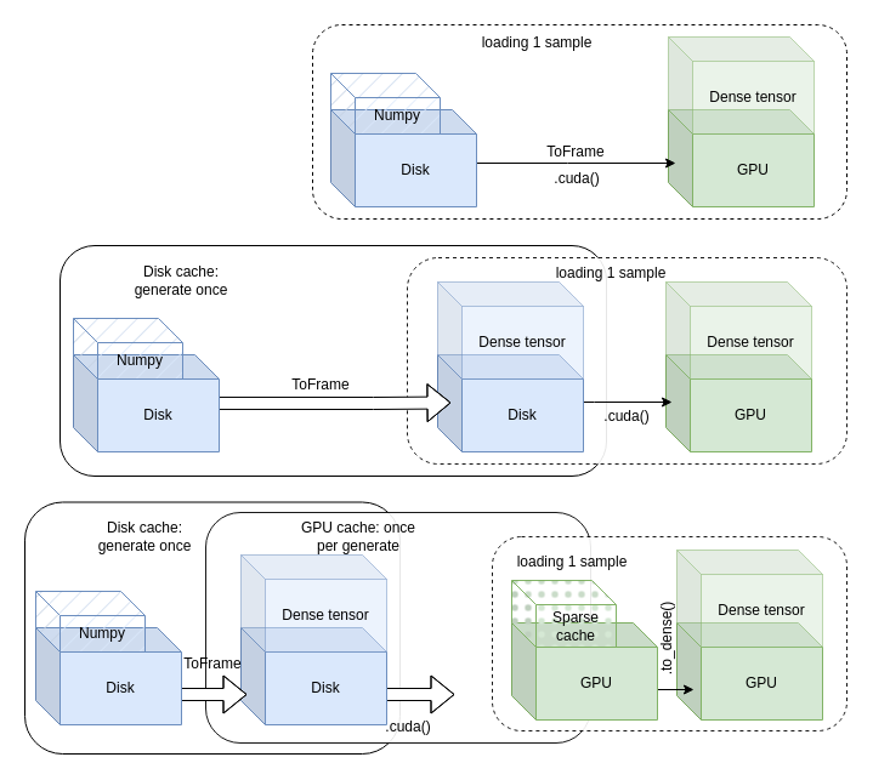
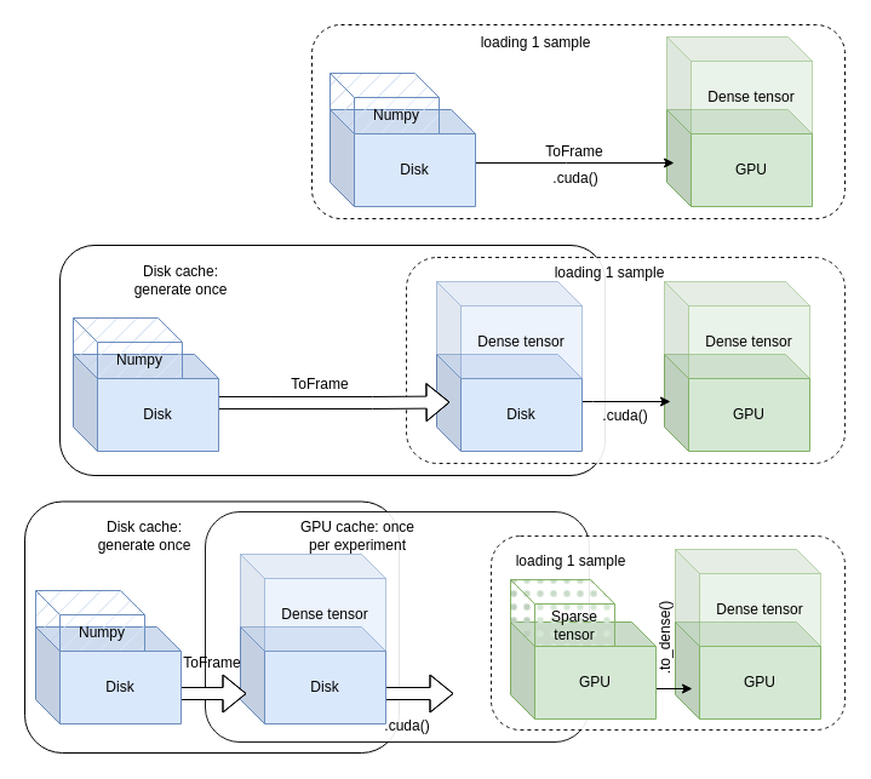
  <mxCell id="0" />
  <mxCell id="1" parent="0" />
  <mxCell id="2" value="" style="rounded=1;whiteSpace=wrap;html=1;" parent="1" vertex="1"><mxGeometry x="20" y="413.5" width="309" height="207.5" as="geometry" /></mxCell>
  <mxCell id="3" value="" style="rounded=1;whiteSpace=wrap;html=1;opacity=90;" parent="1" vertex="1"><mxGeometry x="169" y="422" width="317" height="190" as="geometry" /></mxCell>
  <mxCell id="4" value="" style="rounded=1;whiteSpace=wrap;html=1;dashed=1;opacity=90;" parent="1" vertex="1"><mxGeometry x="405" y="442" width="292" height="160" as="geometry" /></mxCell>
  <mxCell id="5" value="" style="rounded=1;whiteSpace=wrap;html=1;" parent="1" vertex="1"><mxGeometry x="49" y="202" width="450" height="190" as="geometry" /></mxCell>
  <mxCell id="6" value="" style="rounded=1;whiteSpace=wrap;html=1;dashed=1;perimeterSpacing=0;" parent="1" vertex="1"><mxGeometry x="257" y="20" width="440" height="160" as="geometry" /></mxCell>
  <mxCell id="7" value="" style="rounded=1;whiteSpace=wrap;html=1;dashed=1;opacity=90;" parent="1" vertex="1"><mxGeometry x="335" y="212" width="362" height="170" as="geometry" /></mxCell>
  <mxCell id="8" value="GPU" style="shape=cube;whiteSpace=wrap;html=1;boundedLbl=1;backgroundOutline=1;darkOpacity=0.05;darkOpacity2=0.1;fillColor=#d5e8d4;strokeColor=#82b366;" parent="1" vertex="1"><mxGeometry x="550" y="90" width="120" height="80" as="geometry" /></mxCell>
  <mxCell id="9" value="ToFrame" style="text;html=1;strokeColor=none;fillColor=none;align=center;verticalAlign=middle;whiteSpace=wrap;rounded=0;dashed=1;" parent="1" vertex="1"><mxGeometry x="424" y="110" width="100" height="30" as="geometry" /></mxCell>
  <mxCell id="10" value="loading 1 sample" style="text;html=1;strokeColor=none;fillColor=none;align=center;verticalAlign=middle;whiteSpace=wrap;rounded=0;dashed=1;" parent="1" vertex="1"><mxGeometry x="392" y="20" width="100" height="30" as="geometry" /></mxCell>
  <mxCell id="11" style="edgeStyle=orthogonalEdgeStyle;rounded=0;orthogonalLoop=1;jettySize=auto;html=1;" parent="1" edge="1"><mxGeometry relative="1" as="geometry"><mxPoint x="297" y="134" as="sourcePoint" /><mxPoint x="556" y="134" as="targetPoint" /><Array as="points"><mxPoint x="467" y="134" /><mxPoint x="467" y="134" /></Array></mxGeometry></mxCell>
  <mxCell id="12" value="Disk" style="shape=cube;whiteSpace=wrap;html=1;boundedLbl=1;backgroundOutline=1;darkOpacity=0.05;darkOpacity2=0.1;fillColor=#dae8fc;strokeColor=#6c8ebf;" parent="1" vertex="1"><mxGeometry x="272" y="90" width="120" height="80" as="geometry" /></mxCell>
  <mxCell id="13" value="Numpy" style="shape=cube;whiteSpace=wrap;html=1;boundedLbl=1;backgroundOutline=1;darkOpacity=0.05;darkOpacity2=0.1;fillColor=#dae8fc;strokeColor=#6c8ebf;fillStyle=hatch;" parent="1" vertex="1"><mxGeometry x="272" y="60" width="90" height="50" as="geometry" /></mxCell>
  <mxCell id="14" value="Dense tensor" style="shape=cube;whiteSpace=wrap;html=1;boundedLbl=1;backgroundOutline=1;darkOpacity=0.05;darkOpacity2=0.1;fillColor=#d5e8d4;strokeColor=#82b366;fillStyle=solid;shadow=0;sketch=0;gradientColor=none;opacity=50;" parent="1" vertex="1"><mxGeometry x="550" y="30" width="120" height="80" as="geometry" /></mxCell>
  <mxCell id="15" value="ToFrame" style="text;html=1;strokeColor=none;fillColor=none;align=center;verticalAlign=middle;whiteSpace=wrap;rounded=0;dashed=1;" parent="1" vertex="1"><mxGeometry x="214" y="302" width="100" height="30" as="geometry" /></mxCell>
  <mxCell id="16" value="&lt;div&gt;Disk cache: generate once&lt;br&gt;&lt;/div&gt;" style="text;html=1;strokeColor=none;fillColor=none;align=center;verticalAlign=middle;whiteSpace=wrap;rounded=0;dashed=1;" parent="1" vertex="1"><mxGeometry x="99" y="216" width="100" height="30" as="geometry" /></mxCell>
  <mxCell id="17" value="GPU" style="shape=cube;whiteSpace=wrap;html=1;boundedLbl=1;backgroundOutline=1;darkOpacity=0.05;darkOpacity2=0.1;fillColor=#d5e8d4;strokeColor=#82b366;" parent="1" vertex="1"><mxGeometry x="548" y="292" width="120" height="80" as="geometry" /></mxCell>
  <mxCell id="18" value="Dense tensor" style="shape=cube;whiteSpace=wrap;html=1;boundedLbl=1;backgroundOutline=1;darkOpacity=0.05;darkOpacity2=0.1;fillColor=#d5e8d4;strokeColor=#82b366;fillStyle=solid;shadow=0;sketch=0;gradientColor=none;opacity=50;" parent="1" vertex="1"><mxGeometry x="548" y="232" width="120" height="80" as="geometry" /></mxCell>
  <mxCell id="19" style="edgeStyle=orthogonalEdgeStyle;rounded=0;orthogonalLoop=1;jettySize=auto;html=1;exitX=1;exitY=0;exitDx=0;exitDy=0;entryX=0;entryY=0;entryDx=0;entryDy=0;" parent="1" edge="1"><mxGeometry relative="1" as="geometry"><mxPoint x="439" y="331" as="sourcePoint" /><mxPoint x="553" y="331" as="targetPoint" /><Array as="points"><mxPoint x="489" y="331" /><mxPoint x="489" y="331" /></Array></mxGeometry></mxCell>
  <mxCell id="20" value="Disk" style="shape=cube;whiteSpace=wrap;html=1;boundedLbl=1;backgroundOutline=1;darkOpacity=0.05;darkOpacity2=0.1;fillColor=#dae8fc;strokeColor=#6c8ebf;" parent="1" vertex="1"><mxGeometry x="360" y="292" width="120" height="80" as="geometry" /></mxCell>
  <mxCell id="21" style="edgeStyle=orthogonalEdgeStyle;rounded=0;orthogonalLoop=1;jettySize=auto;html=1;exitX=0.023;exitY=0.684;exitDx=0;exitDy=0;entryX=0;entryY=0;entryDx=0;entryDy=0;shape=flexArrow;fillColor=default;exitPerimeter=0;" parent="1" edge="1"><mxGeometry relative="1" as="geometry"><mxPoint x="121.97" y="331.96" as="sourcePoint" /><mxPoint x="371" y="331.5" as="targetPoint" /><Array as="points"><mxPoint x="307" y="332" /></Array></mxGeometry></mxCell>
  <mxCell id="22" value="Disk" style="shape=cube;whiteSpace=wrap;html=1;boundedLbl=1;backgroundOutline=1;darkOpacity=0.05;darkOpacity2=0.1;fillColor=#dae8fc;strokeColor=#6c8ebf;" parent="1" vertex="1"><mxGeometry x="60" y="292" width="120" height="80" as="geometry" /></mxCell>
  <mxCell id="23" value="Dense tensor" style="shape=cube;whiteSpace=wrap;html=1;boundedLbl=1;backgroundOutline=1;darkOpacity=0.05;darkOpacity2=0.1;fillColor=#dae8fc;strokeColor=#6c8ebf;fillStyle=solid;shadow=0;sketch=0;opacity=50;" parent="1" vertex="1"><mxGeometry x="360" y="232" width="120" height="80" as="geometry" /></mxCell>
  <mxCell id="24" value="Numpy" style="shape=cube;whiteSpace=wrap;html=1;boundedLbl=1;backgroundOutline=1;darkOpacity=0.05;darkOpacity2=0.1;fillColor=#dae8fc;strokeColor=#6c8ebf;fillStyle=hatch;" parent="1" vertex="1"><mxGeometry x="60" y="262" width="90" height="50" as="geometry" /></mxCell>
  <mxCell id="25" value=".cuda()" style="text;html=1;strokeColor=none;fillColor=none;align=center;verticalAlign=middle;whiteSpace=wrap;rounded=0;dashed=1;" parent="1" vertex="1"><mxGeometry x="466" y="328" width="100" height="30" as="geometry" /></mxCell>
  <mxCell id="26" value="GPU" style="shape=cube;whiteSpace=wrap;html=1;boundedLbl=1;backgroundOutline=1;darkOpacity=0.05;darkOpacity2=0.1;fillColor=#d5e8d4;strokeColor=#82b366;" parent="1" vertex="1"><mxGeometry x="557" y="513" width="120" height="80" as="geometry" /></mxCell>
  <mxCell id="27" value="Dense tensor" style="shape=cube;whiteSpace=wrap;html=1;boundedLbl=1;backgroundOutline=1;darkOpacity=0.05;darkOpacity2=0.1;fillColor=#d5e8d4;strokeColor=#82b366;fillStyle=solid;shadow=0;sketch=0;opacity=50;" parent="1" vertex="1"><mxGeometry x="557" y="453" width="120" height="80" as="geometry" /></mxCell>
  <mxCell id="28" value=".to_dense()" style="text;html=1;strokeColor=none;fillColor=none;align=center;verticalAlign=middle;whiteSpace=wrap;rounded=0;dashed=1;rotation=-90;" parent="1" vertex="1"><mxGeometry x="499" y="511" width="100" height="30" as="geometry" /></mxCell>
  <mxCell id="29" style="edgeStyle=orthogonalEdgeStyle;rounded=0;orthogonalLoop=1;jettySize=auto;html=1;exitX=1;exitY=0;exitDx=0;exitDy=0;entryX=0;entryY=0;entryDx=0;entryDy=0;" parent="1" edge="1"><mxGeometry relative="1" as="geometry"><mxPoint x="457" y="568" as="sourcePoint" /><mxPoint x="571" y="568" as="targetPoint" /><Array as="points"><mxPoint x="507" y="568" /><mxPoint x="507" y="568" /></Array></mxGeometry></mxCell>
  <mxCell id="30" value="GPU" style="shape=cube;whiteSpace=wrap;html=1;boundedLbl=1;backgroundOutline=1;darkOpacity=0.05;darkOpacity2=0.1;fillColor=#d5e8d4;strokeColor=#82b366;" parent="1" vertex="1"><mxGeometry x="421" y="513" width="120" height="80" as="geometry" /></mxCell>
- <mxCell id="31" value="Sparse cache" style="shape=cube;whiteSpace=wrap;html=1;boundedLbl=1;backgroundOutline=1;darkOpacity=0.05;darkOpacity2=0.1;fillColor=#d5e8d4;strokeColor=#82b366;fillStyle=dots;shadow=0;sketch=0;" parent="1" vertex="1"><mxGeometry x="421" y="478" width="86" height="55" as="geometry" /></mxCell>
+ <mxCell id="31" value="Sparse tensor" style="shape=cube;whiteSpace=wrap;html=1;boundedLbl=1;backgroundOutline=1;darkOpacity=0.05;darkOpacity2=0.1;fillColor=#d5e8d4;strokeColor=#82b366;fillStyle=dots;shadow=0;sketch=0;" parent="1" vertex="1"><mxGeometry x="421" y="478" width="86" height="55" as="geometry" /></mxCell>
  <mxCell id="32" value="Disk cache: generate once" style="text;html=1;strokeColor=none;fillColor=none;align=center;verticalAlign=middle;whiteSpace=wrap;rounded=0;dashed=1;" parent="1" vertex="1"><mxGeometry x="79" y="427" width="80" height="30" as="geometry" /></mxCell>
- <mxCell id="33" value="GPU cache: once per generate" style="text;html=1;strokeColor=none;fillColor=none;align=center;verticalAlign=middle;whiteSpace=wrap;rounded=0;dashed=1;" parent="1" vertex="1"><mxGeometry x="245" y="427" width="100" height="30" as="geometry" /></mxCell>
+ <mxCell id="33" value="GPU cache: once per experiment" style="text;html=1;strokeColor=none;fillColor=none;align=center;verticalAlign=middle;whiteSpace=wrap;rounded=0;dashed=1;" parent="1" vertex="1"><mxGeometry x="245" y="427" width="100" height="30" as="geometry" /></mxCell>
  <mxCell id="34" style="edgeStyle=orthogonalEdgeStyle;rounded=0;orthogonalLoop=1;jettySize=auto;html=1;exitX=1;exitY=0;exitDx=0;exitDy=0;entryX=0;entryY=0;entryDx=0;entryDy=0;shape=flexArrow;fillColor=default;" parent="1" edge="1"><mxGeometry relative="1" as="geometry"><mxPoint x="260" y="572" as="sourcePoint" /><mxPoint x="374" y="572" as="targetPoint" /><Array as="points"><mxPoint x="310" y="572" /><mxPoint x="310" y="572" /></Array></mxGeometry></mxCell>
  <mxCell id="35" value="Disk" style="shape=cube;whiteSpace=wrap;html=1;boundedLbl=1;backgroundOutline=1;darkOpacity=0.05;darkOpacity2=0.1;fillColor=#dae8fc;strokeColor=#6c8ebf;" parent="1" vertex="1"><mxGeometry x="198" y="517" width="120" height="80" as="geometry" /></mxCell>
  <mxCell id="36" value="Dense tensor" style="shape=cube;whiteSpace=wrap;html=1;boundedLbl=1;backgroundOutline=1;darkOpacity=0.05;darkOpacity2=0.1;fillColor=#dae8fc;strokeColor=#6c8ebf;fillStyle=solid;shadow=0;sketch=0;opacity=50;" parent="1" vertex="1"><mxGeometry x="198" y="457" width="120" height="80" as="geometry" /></mxCell>
  <mxCell id="37" style="edgeStyle=orthogonalEdgeStyle;rounded=0;orthogonalLoop=1;jettySize=auto;html=1;exitX=1;exitY=0;exitDx=0;exitDy=0;entryX=0;entryY=0;entryDx=0;entryDy=0;shape=flexArrow;fillColor=default;" parent="1" edge="1"><mxGeometry relative="1" as="geometry"><mxPoint x="89" y="572" as="sourcePoint" /><mxPoint x="203" y="572" as="targetPoint" /><Array as="points"><mxPoint x="139" y="572" /><mxPoint x="139" y="572" /></Array></mxGeometry></mxCell>
  <mxCell id="38" value="Disk" style="shape=cube;whiteSpace=wrap;html=1;boundedLbl=1;backgroundOutline=1;darkOpacity=0.05;darkOpacity2=0.1;fillColor=#dae8fc;strokeColor=#6c8ebf;" parent="1" vertex="1"><mxGeometry x="29" y="517" width="120" height="80" as="geometry" /></mxCell>
  <mxCell id="39" value="Numpy" style="shape=cube;whiteSpace=wrap;html=1;boundedLbl=1;backgroundOutline=1;darkOpacity=0.05;darkOpacity2=0.1;fillColor=#dae8fc;strokeColor=#6c8ebf;fillStyle=hatch;" parent="1" vertex="1"><mxGeometry x="29" y="487" width="90" height="50" as="geometry" /></mxCell>
  <mxCell id="40" value="ToFrame" style="text;html=1;strokeColor=none;fillColor=none;align=center;verticalAlign=middle;whiteSpace=wrap;rounded=0;dashed=1;" parent="1" vertex="1"><mxGeometry x="124.5" y="532" width="100" height="30" as="geometry" /></mxCell>
  <mxCell id="41" value=".cuda()" style="text;html=1;strokeColor=none;fillColor=none;align=center;verticalAlign=middle;whiteSpace=wrap;rounded=0;dashed=1;" parent="1" vertex="1"><mxGeometry x="424.5" y="132" width="100" height="30" as="geometry" /></mxCell>
  <mxCell id="42" value=".cuda()" style="text;html=1;strokeColor=none;fillColor=none;align=center;verticalAlign=middle;whiteSpace=wrap;rounded=0;dashed=1;" parent="1" vertex="1"><mxGeometry x="286" y="584" width="100" height="30" as="geometry" /></mxCell>
  <mxCell id="43" value="loading 1 sample" style="text;html=1;strokeColor=none;fillColor=none;align=center;verticalAlign=middle;whiteSpace=wrap;rounded=0;dashed=1;" parent="1" vertex="1"><mxGeometry x="421" y="448" width="100" height="30" as="geometry" /></mxCell>
  <mxCell id="44" value="loading 1 sample" style="text;html=1;strokeColor=none;fillColor=none;align=center;verticalAlign=middle;whiteSpace=wrap;rounded=0;dashed=1;" parent="1" vertex="1"><mxGeometry x="453" y="210" width="100" height="30" as="geometry" /></mxCell>
